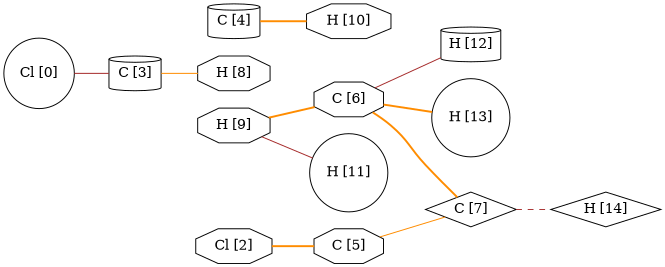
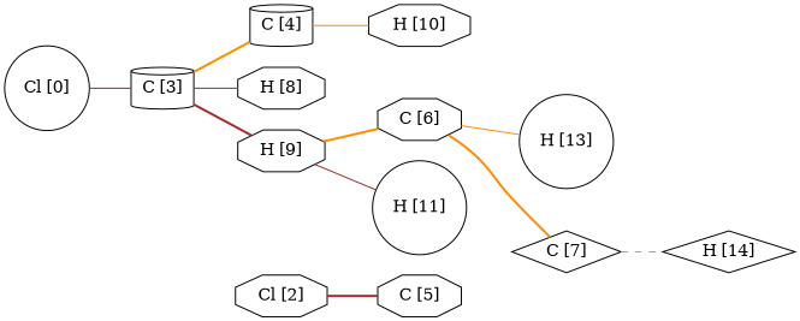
  graph {
    rankdir=LR
    node [shape=octagon]
    edge [color=darkorange style=solid]
    n1 [label="Cl [0]" shape=circle]
    n2 [label="C [3]" shape=cylinder]
    n3 [label="C [4]" shape=cylinder]
    n4 [label="H [8]"]
    n5 [label="H [9]"]
    n6 [label="C [5]"]
    n7 [label="C [7]" shape=diamond]
    n8 [label="Cl [2]"]
    n9 [label="H [10]"]
    n10 [label="C [6]"]
    n11 [label="H [11]" shape=circle]
-   n12 [label="H [12]" shape=cylinder]
    n13 [label="H [13]" shape=circle]
    n14 [label="H [14]" shape=diamond]
    n1 -- n2 [color=brown]
-   n2 -- n4
-   n3 -- n9 [style=bold]
+   n2 -- n3 [style=bold]
+   n2 -- n4 [color=brown]
+   n2 -- n5 [color=brown style=bold]
+   n3 -- n9
    n5 -- n10 [style=bold]
    n5 -- n11 [color=brown]
-   n6 -- n7
-   n7 -- n14 [color=brown style=dashed]
-   n8 -- n6 [style=bold]
+   n7 -- n14 [style=dashed]
+   n8 -- n6 [color=brown style=bold]
    n10 -- n7 [style=bold]
-   n10 -- n12 [color=brown]
-   n10 -- n13 [style=bold]
+   n10 -- n13
  }
